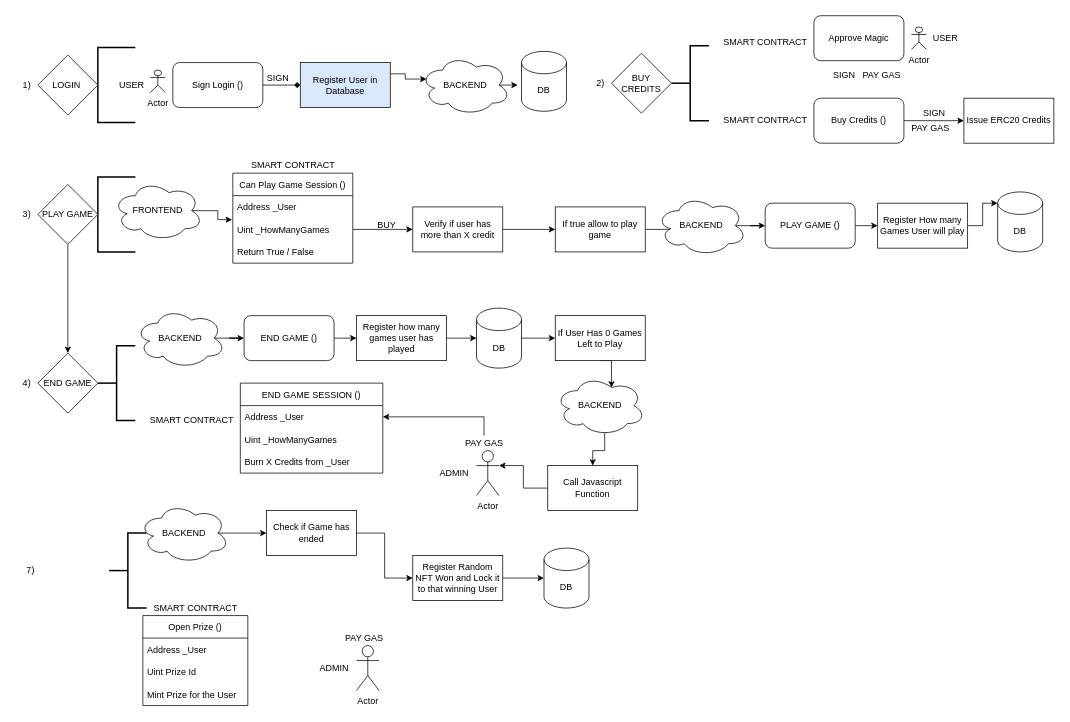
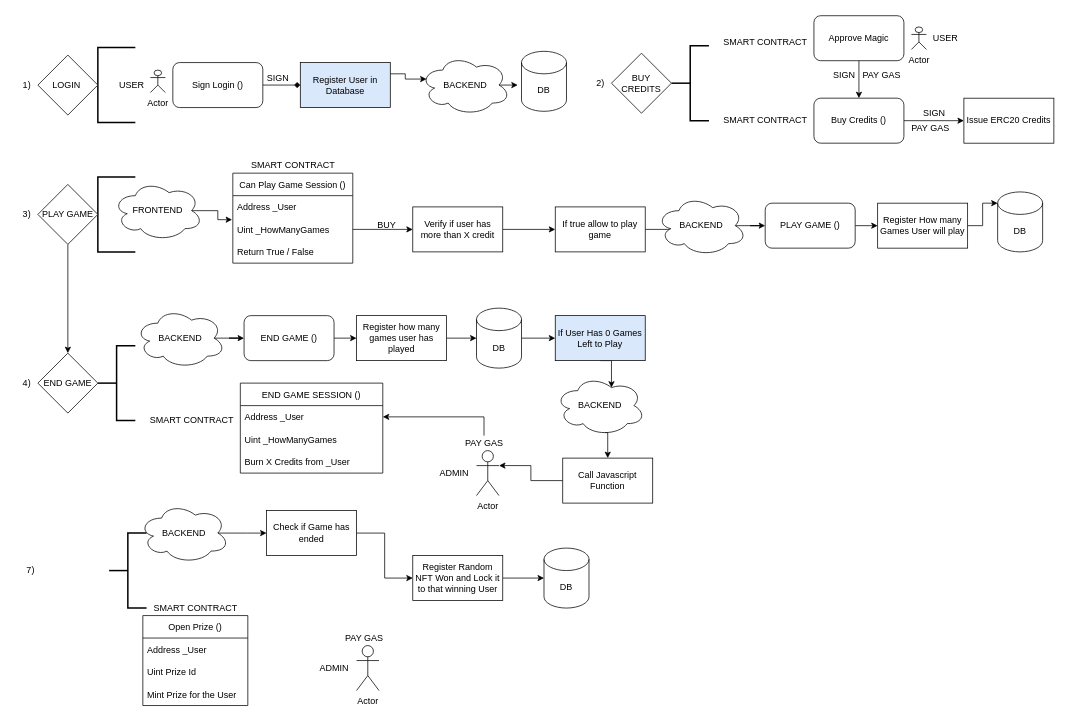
  <mxCell id="0" />
  <mxCell id="1" parent="0" />
  <mxCell id="2" style="edgeStyle=orthogonalEdgeStyle;rounded=0;orthogonalLoop=1;jettySize=auto;html=1;exitX=1;exitY=0.5;exitDx=0;exitDy=0;" edge="1" parent="1" source="3"><mxGeometry relative="1" as="geometry"><mxPoint x="1285" y="160" as="targetPoint" /></mxGeometry></mxCell>
  <mxCell id="3" value="Buy Credits ()" style="rounded=1;whiteSpace=wrap;html=1;" vertex="1" parent="1"><mxGeometry x="1085" y="130" width="120" height="60" as="geometry" /></mxCell>
+ <mxCell id="4" style="edgeStyle=orthogonalEdgeStyle;rounded=0;orthogonalLoop=1;jettySize=auto;html=1;exitX=0.5;exitY=1;exitDx=0;exitDy=0;entryX=0.5;entryY=0;entryDx=0;entryDy=0;" edge="1" parent="1" source="5" target="3"><mxGeometry relative="1" as="geometry" /></mxCell>
  <mxCell id="5" value="Approve Magic" style="rounded=1;whiteSpace=wrap;html=1;" vertex="1" parent="1"><mxGeometry x="1085" y="20" width="120" height="60" as="geometry" /></mxCell>
  <mxCell id="6" value="Issue ERC20 Credits" style="rounded=0;whiteSpace=wrap;html=1;" vertex="1" parent="1"><mxGeometry x="1285" y="130" width="120" height="60" as="geometry" /></mxCell>
  <mxCell id="7" style="edgeStyle=orthogonalEdgeStyle;rounded=0;orthogonalLoop=1;jettySize=auto;html=1;exitX=1;exitY=0.5;exitDx=0;exitDy=0;entryX=0;entryY=0.5;entryDx=0;entryDy=0;" edge="1" parent="1" source="8" target="10"><mxGeometry relative="1" as="geometry" /></mxCell>
  <mxCell id="8" value="Verify if user has more than X credit" style="rounded=0;whiteSpace=wrap;html=1;" vertex="1" parent="1"><mxGeometry x="550" y="275" width="120" height="60" as="geometry" /></mxCell>
  <mxCell id="9" style="edgeStyle=orthogonalEdgeStyle;rounded=0;orthogonalLoop=1;jettySize=auto;html=1;exitX=1;exitY=0.5;exitDx=0;exitDy=0;entryX=0.16;entryY=0.55;entryDx=0;entryDy=0;entryPerimeter=0;" edge="1" parent="1" source="10" target="23"><mxGeometry relative="1" as="geometry" /></mxCell>
  <mxCell id="10" value="If true allow to play game" style="rounded=0;whiteSpace=wrap;html=1;" vertex="1" parent="1"><mxGeometry x="740" y="275" width="120" height="60" as="geometry" /></mxCell>
  <mxCell id="11" value="Can Play Game Session ()" style="swimlane;fontStyle=0;childLayout=stackLayout;horizontal=1;startSize=30;horizontalStack=0;resizeParent=1;resizeParentMax=0;resizeLast=0;collapsible=1;marginBottom=0;" vertex="1" parent="1"><mxGeometry x="310" y="230" width="160" height="120" as="geometry" /></mxCell>
  <mxCell id="12" value="Address _User" style="text;strokeColor=none;fillColor=none;align=left;verticalAlign=middle;spacingLeft=4;spacingRight=4;overflow=hidden;points=[[0,0.5],[1,0.5]];portConstraint=eastwest;rotatable=0;" vertex="1" parent="11"><mxGeometry y="30" width="160" height="30" as="geometry" /></mxCell>
  <mxCell id="13" value="Uint _HowManyGames" style="text;strokeColor=none;fillColor=none;align=left;verticalAlign=middle;spacingLeft=4;spacingRight=4;overflow=hidden;points=[[0,0.5],[1,0.5]];portConstraint=eastwest;rotatable=0;" vertex="1" parent="11"><mxGeometry y="60" width="160" height="30" as="geometry" /></mxCell>
  <mxCell id="14" value="Return True / False" style="text;strokeColor=none;fillColor=none;align=left;verticalAlign=middle;spacingLeft=4;spacingRight=4;overflow=hidden;points=[[0,0.5],[1,0.5]];portConstraint=eastwest;rotatable=0;" vertex="1" parent="11"><mxGeometry y="90" width="160" height="30" as="geometry" /></mxCell>
  <mxCell id="15" style="edgeStyle=orthogonalEdgeStyle;rounded=0;orthogonalLoop=1;jettySize=auto;html=1;exitX=1;exitY=0.5;exitDx=0;exitDy=0;entryX=0;entryY=0.5;entryDx=0;entryDy=0;" edge="1" parent="1" source="13" target="8"><mxGeometry relative="1" as="geometry" /></mxCell>
  <mxCell id="16" value="SIGN" style="text;html=1;align=center;verticalAlign=middle;resizable=0;points=[];autosize=1;strokeColor=none;fillColor=none;" vertex="1" parent="1"><mxGeometry x="1105" y="90" width="40" height="20" as="geometry" /></mxCell>
  <mxCell id="17" value="SIGN" style="text;html=1;align=center;verticalAlign=middle;resizable=0;points=[];autosize=1;strokeColor=none;fillColor=none;" vertex="1" parent="1"><mxGeometry x="1225" y="140" width="40" height="20" as="geometry" /></mxCell>
  <mxCell id="18" value="BUY" style="text;html=1;align=center;verticalAlign=middle;resizable=0;points=[];autosize=1;strokeColor=none;fillColor=none;" vertex="1" parent="1"><mxGeometry x="490" y="290" width="50" height="20" as="geometry" /></mxCell>
  <mxCell id="19" value="Actor" style="shape=umlActor;verticalLabelPosition=bottom;verticalAlign=top;html=1;outlineConnect=0;" vertex="1" parent="1"><mxGeometry x="1215" y="35" width="20" height="30" as="geometry" /></mxCell>
  <mxCell id="20" style="edgeStyle=orthogonalEdgeStyle;rounded=0;orthogonalLoop=1;jettySize=auto;html=1;exitX=0.875;exitY=0.5;exitDx=0;exitDy=0;exitPerimeter=0;entryX=-0.006;entryY=1.067;entryDx=0;entryDy=0;entryPerimeter=0;" edge="1" parent="1" source="21" target="12"><mxGeometry relative="1" as="geometry" /></mxCell>
  <mxCell id="21" value="FRONTEND" style="ellipse;shape=cloud;whiteSpace=wrap;html=1;" vertex="1" parent="1"><mxGeometry x="150" y="240" width="120" height="80" as="geometry" /></mxCell>
  <mxCell id="22" style="edgeStyle=orthogonalEdgeStyle;rounded=0;orthogonalLoop=1;jettySize=auto;html=1;exitX=0.875;exitY=0.5;exitDx=0;exitDy=0;exitPerimeter=0;entryX=0;entryY=0.5;entryDx=0;entryDy=0;" edge="1" parent="1" source="23" target="25"><mxGeometry relative="1" as="geometry" /></mxCell>
  <mxCell id="23" value="BACKEND" style="ellipse;shape=cloud;whiteSpace=wrap;html=1;" vertex="1" parent="1"><mxGeometry x="875" y="260" width="120" height="80" as="geometry" /></mxCell>
  <mxCell id="24" style="edgeStyle=orthogonalEdgeStyle;rounded=0;orthogonalLoop=1;jettySize=auto;html=1;exitX=1;exitY=0.5;exitDx=0;exitDy=0;entryX=0;entryY=0.5;entryDx=0;entryDy=0;" edge="1" parent="1" source="25" target="74"><mxGeometry relative="1" as="geometry" /></mxCell>
  <mxCell id="25" value="PLAY GAME ()" style="rounded=1;whiteSpace=wrap;html=1;" vertex="1" parent="1"><mxGeometry x="1020" y="270" width="120" height="60" as="geometry" /></mxCell>
  <mxCell id="26" style="edgeStyle=orthogonalEdgeStyle;rounded=0;orthogonalLoop=1;jettySize=auto;html=1;exitX=1;exitY=0.5;exitDx=0;exitDy=0;entryX=0;entryY=0.5;entryDx=0;entryDy=0;" edge="1" parent="1" source="27" target="32"><mxGeometry relative="1" as="geometry" /></mxCell>
  <mxCell id="27" value="END GAME ()" style="rounded=1;whiteSpace=wrap;html=1;" vertex="1" parent="1"><mxGeometry x="325" y="420" width="120" height="60" as="geometry" /></mxCell>
  <mxCell id="28" value="USER" style="text;html=1;align=center;verticalAlign=middle;resizable=0;points=[];autosize=1;strokeColor=none;fillColor=none;" vertex="1" parent="1"><mxGeometry x="1235" y="40" width="50" height="20" as="geometry" /></mxCell>
  <mxCell id="29" value="Actor" style="shape=umlActor;verticalLabelPosition=bottom;verticalAlign=top;html=1;outlineConnect=0;" vertex="1" parent="1"><mxGeometry x="635" y="600" width="30" height="60" as="geometry" /></mxCell>
  <mxCell id="30" value="ADMIN" style="text;html=1;align=center;verticalAlign=middle;resizable=0;points=[];autosize=1;strokeColor=none;fillColor=none;" vertex="1" parent="1"><mxGeometry x="580" y="620" width="50" height="20" as="geometry" /></mxCell>
  <mxCell id="31" style="edgeStyle=orthogonalEdgeStyle;rounded=0;orthogonalLoop=1;jettySize=auto;html=1;exitX=1;exitY=0.5;exitDx=0;exitDy=0;entryX=0;entryY=0.5;entryDx=0;entryDy=0;entryPerimeter=0;" edge="1" parent="1" source="32" target="34"><mxGeometry relative="1" as="geometry" /></mxCell>
  <mxCell id="32" value="Register how many games user has played" style="rounded=0;whiteSpace=wrap;html=1;" vertex="1" parent="1"><mxGeometry x="475" y="420" width="120" height="60" as="geometry" /></mxCell>
  <mxCell id="33" style="edgeStyle=orthogonalEdgeStyle;rounded=0;orthogonalLoop=1;jettySize=auto;html=1;exitX=1;exitY=0.5;exitDx=0;exitDy=0;exitPerimeter=0;" edge="1" parent="1" source="34" target="76"><mxGeometry relative="1" as="geometry"><mxPoint x="760" y="450" as="targetPoint" /></mxGeometry></mxCell>
  <mxCell id="34" value="DB" style="shape=cylinder3;whiteSpace=wrap;html=1;boundedLbl=1;backgroundOutline=1;size=15;" vertex="1" parent="1"><mxGeometry x="635" y="410" width="60" height="80" as="geometry" /></mxCell>
  <mxCell id="35" style="edgeStyle=orthogonalEdgeStyle;rounded=0;orthogonalLoop=1;jettySize=auto;html=1;exitX=0.875;exitY=0.5;exitDx=0;exitDy=0;exitPerimeter=0;entryX=0;entryY=0.5;entryDx=0;entryDy=0;" edge="1" parent="1" source="36" target="27"><mxGeometry relative="1" as="geometry" /></mxCell>
  <mxCell id="36" value="BACKEND" style="ellipse;shape=cloud;whiteSpace=wrap;html=1;" vertex="1" parent="1"><mxGeometry x="180" y="410" width="120" height="80" as="geometry" /></mxCell>
  <mxCell id="37" value="SMART CONTRACT" style="text;html=1;align=center;verticalAlign=middle;resizable=0;points=[];autosize=1;strokeColor=none;fillColor=none;" vertex="1" parent="1"><mxGeometry x="325" y="210" width="130" height="20" as="geometry" /></mxCell>
  <mxCell id="38" value="SMART CONTRACT" style="text;html=1;align=center;verticalAlign=middle;resizable=0;points=[];autosize=1;strokeColor=none;fillColor=none;" vertex="1" parent="1"><mxGeometry x="955" y="150" width="130" height="20" as="geometry" /></mxCell>
  <mxCell id="39" value="SMART CONTRACT" style="text;html=1;align=center;verticalAlign=middle;resizable=0;points=[];autosize=1;strokeColor=none;fillColor=none;" vertex="1" parent="1"><mxGeometry x="955" y="45" width="130" height="20" as="geometry" /></mxCell>
  <mxCell id="40" value="END GAME SESSION ()" style="swimlane;fontStyle=0;childLayout=stackLayout;horizontal=1;startSize=30;horizontalStack=0;resizeParent=1;resizeParentMax=0;resizeLast=0;collapsible=1;marginBottom=0;" vertex="1" parent="1"><mxGeometry x="320" y="510" width="190" height="120" as="geometry" /></mxCell>
  <mxCell id="41" value="Address _User" style="text;strokeColor=none;fillColor=none;align=left;verticalAlign=middle;spacingLeft=4;spacingRight=4;overflow=hidden;points=[[0,0.5],[1,0.5]];portConstraint=eastwest;rotatable=0;" vertex="1" parent="40"><mxGeometry y="30" width="190" height="30" as="geometry" /></mxCell>
  <mxCell id="42" value="Uint _HowManyGames" style="text;strokeColor=none;fillColor=none;align=left;verticalAlign=middle;spacingLeft=4;spacingRight=4;overflow=hidden;points=[[0,0.5],[1,0.5]];portConstraint=eastwest;rotatable=0;" vertex="1" parent="40"><mxGeometry y="60" width="190" height="30" as="geometry" /></mxCell>
  <mxCell id="43" value="Burn X Credits from _User" style="text;strokeColor=none;fillColor=none;align=left;verticalAlign=middle;spacingLeft=4;spacingRight=4;overflow=hidden;points=[[0,0.5],[1,0.5]];portConstraint=eastwest;rotatable=0;" vertex="1" parent="40"><mxGeometry y="90" width="190" height="30" as="geometry" /></mxCell>
  <mxCell id="44" value="" style="strokeWidth=2;html=1;shape=mxgraph.flowchart.annotation_2;align=left;labelPosition=right;pointerEvents=1;" vertex="1" parent="1"><mxGeometry x="895" y="60" width="50" height="100" as="geometry" /></mxCell>
  <mxCell id="45" value="BUY CREDITS" style="rhombus;whiteSpace=wrap;html=1;" vertex="1" parent="1"><mxGeometry x="815" y="70" width="80" height="80" as="geometry" /></mxCell>
  <mxCell id="46" style="edgeStyle=orthogonalEdgeStyle;rounded=0;orthogonalLoop=1;jettySize=auto;html=1;exitX=1;exitY=0.5;exitDx=0;exitDy=0;entryX=0;entryY=0.5;entryDx=0;entryDy=0;endArrow=diamond;" edge="1" parent="1" source="47" target="49"><mxGeometry relative="1" as="geometry" /></mxCell>
  <mxCell id="47" value="Sign Login ()" style="rounded=1;whiteSpace=wrap;html=1;" vertex="1" parent="1"><mxGeometry x="230" y="82.5" width="120" height="60" as="geometry" /></mxCell>
  <mxCell id="48" style="edgeStyle=orthogonalEdgeStyle;rounded=0;orthogonalLoop=1;jettySize=auto;html=1;exitX=1;exitY=0.25;exitDx=0;exitDy=0;entryX=0.07;entryY=0.4;entryDx=0;entryDy=0;entryPerimeter=0;" edge="1" parent="1" source="49" target="53"><mxGeometry relative="1" as="geometry" /></mxCell>
  <mxCell id="49" value="Register User in Database" style="rounded=0;whiteSpace=wrap;html=1;fillColor=#dae8fc;" vertex="1" parent="1"><mxGeometry x="400" y="82.5" width="120" height="60" as="geometry" /></mxCell>
  <mxCell id="50" value="Actor" style="shape=umlActor;verticalLabelPosition=bottom;verticalAlign=top;html=1;outlineConnect=0;" vertex="1" parent="1"><mxGeometry x="200" y="92.5" width="20" height="30" as="geometry" /></mxCell>
  <mxCell id="51" value="SIGN" style="text;html=1;align=center;verticalAlign=middle;resizable=0;points=[];autosize=1;strokeColor=none;fillColor=none;" vertex="1" parent="1"><mxGeometry x="350" y="92.5" width="40" height="20" as="geometry" /></mxCell>
  <mxCell id="52" style="edgeStyle=orthogonalEdgeStyle;rounded=0;orthogonalLoop=1;jettySize=auto;html=1;exitX=0.875;exitY=0.5;exitDx=0;exitDy=0;exitPerimeter=0;" edge="1" parent="1" source="53"><mxGeometry relative="1" as="geometry"><mxPoint x="690" y="112.5" as="targetPoint" /></mxGeometry></mxCell>
  <mxCell id="53" value="BACKEND" style="ellipse;shape=cloud;whiteSpace=wrap;html=1;" vertex="1" parent="1"><mxGeometry x="560" y="72.5" width="120" height="80" as="geometry" /></mxCell>
  <mxCell id="54" value="USER" style="text;html=1;align=center;verticalAlign=middle;resizable=0;points=[];autosize=1;strokeColor=none;fillColor=none;" vertex="1" parent="1"><mxGeometry x="150" y="102.5" width="50" height="20" as="geometry" /></mxCell>
  <mxCell id="55" value="DB" style="shape=cylinder3;whiteSpace=wrap;html=1;boundedLbl=1;backgroundOutline=1;size=15;" vertex="1" parent="1"><mxGeometry x="695" y="67.5" width="60" height="80" as="geometry" /></mxCell>
  <mxCell id="56" value="" style="strokeWidth=2;html=1;shape=mxgraph.flowchart.annotation_1;align=left;pointerEvents=1;" vertex="1" parent="1"><mxGeometry x="130" y="62.5" width="50" height="100" as="geometry" /></mxCell>
  <mxCell id="57" value="LOGIN&amp;nbsp;" style="rhombus;whiteSpace=wrap;html=1;" vertex="1" parent="1"><mxGeometry x="50" y="72.5" width="80" height="80" as="geometry" /></mxCell>
  <mxCell id="58" value="" style="strokeWidth=2;html=1;shape=mxgraph.flowchart.annotation_1;align=left;pointerEvents=1;" vertex="1" parent="1"><mxGeometry x="130" y="235" width="50" height="100" as="geometry" /></mxCell>
  <mxCell id="59" style="edgeStyle=orthogonalEdgeStyle;rounded=0;orthogonalLoop=1;jettySize=auto;html=1;exitX=0.5;exitY=1;exitDx=0;exitDy=0;entryX=0.5;entryY=0;entryDx=0;entryDy=0;" edge="1" parent="1" source="60" target="67"><mxGeometry relative="1" as="geometry" /></mxCell>
  <mxCell id="60" value="PLAY GAME" style="rhombus;whiteSpace=wrap;html=1;" vertex="1" parent="1"><mxGeometry x="50" y="245" width="80" height="80" as="geometry" /></mxCell>
  <mxCell id="61" value="1)" style="text;html=1;align=center;verticalAlign=middle;resizable=0;points=[];autosize=1;strokeColor=none;fillColor=none;" vertex="1" parent="1"><mxGeometry x="20" y="102.5" width="30" height="20" as="geometry" /></mxCell>
  <mxCell id="62" value="2)" style="text;html=1;align=center;verticalAlign=middle;resizable=0;points=[];autosize=1;strokeColor=none;fillColor=none;" vertex="1" parent="1"><mxGeometry x="785" y="100" width="30" height="20" as="geometry" /></mxCell>
  <mxCell id="63" value="3)" style="text;html=1;align=center;verticalAlign=middle;resizable=0;points=[];autosize=1;strokeColor=none;fillColor=none;" vertex="1" parent="1"><mxGeometry x="20" y="275" width="30" height="20" as="geometry" /></mxCell>
  <mxCell id="64" value="" style="strokeWidth=2;html=1;shape=mxgraph.flowchart.annotation_2;align=left;labelPosition=right;pointerEvents=1;" vertex="1" parent="1"><mxGeometry x="130" y="460" width="50" height="100" as="geometry" /></mxCell>
  <mxCell id="65" value="SMART CONTRACT" style="text;html=1;align=center;verticalAlign=middle;resizable=0;points=[];autosize=1;strokeColor=none;fillColor=none;" vertex="1" parent="1"><mxGeometry x="190" y="550" width="130" height="20" as="geometry" /></mxCell>
  <mxCell id="66" value="4)" style="text;html=1;align=center;verticalAlign=middle;resizable=0;points=[];autosize=1;strokeColor=none;fillColor=none;" vertex="1" parent="1"><mxGeometry x="20" y="500" width="30" height="20" as="geometry" /></mxCell>
  <mxCell id="67" value="END GAME" style="rhombus;whiteSpace=wrap;html=1;" vertex="1" parent="1"><mxGeometry x="50" y="470" width="80" height="80" as="geometry" /></mxCell>
  <mxCell id="68" style="edgeStyle=orthogonalEdgeStyle;rounded=0;orthogonalLoop=1;jettySize=auto;html=1;entryX=1;entryY=0.5;entryDx=0;entryDy=0;" edge="1" parent="1" source="69" target="41"><mxGeometry relative="1" as="geometry" /></mxCell>
  <mxCell id="69" value="PAY GAS" style="text;html=1;align=center;verticalAlign=middle;resizable=0;points=[];autosize=1;strokeColor=none;fillColor=none;" vertex="1" parent="1"><mxGeometry x="610" y="580" width="70" height="20" as="geometry" /></mxCell>
  <mxCell id="70" value="PAY GAS" style="text;html=1;align=center;verticalAlign=middle;resizable=0;points=[];autosize=1;strokeColor=none;fillColor=none;" vertex="1" parent="1"><mxGeometry x="1140" y="90" width="70" height="20" as="geometry" /></mxCell>
  <mxCell id="71" value="PAY GAS" style="text;html=1;align=center;verticalAlign=middle;resizable=0;points=[];autosize=1;strokeColor=none;fillColor=none;" vertex="1" parent="1"><mxGeometry x="1205" y="160" width="70" height="20" as="geometry" /></mxCell>
  <mxCell id="72" value="DB" style="shape=cylinder3;whiteSpace=wrap;html=1;boundedLbl=1;backgroundOutline=1;size=15;" vertex="1" parent="1"><mxGeometry x="1330" y="255" width="60" height="80" as="geometry" /></mxCell>
  <mxCell id="73" style="edgeStyle=orthogonalEdgeStyle;rounded=0;orthogonalLoop=1;jettySize=auto;html=1;exitX=1;exitY=0.5;exitDx=0;exitDy=0;entryX=0;entryY=0;entryDx=0;entryDy=15;entryPerimeter=0;" edge="1" parent="1" source="74" target="72"><mxGeometry relative="1" as="geometry" /></mxCell>
  <mxCell id="74" value="Register How many Games User will play" style="rounded=0;whiteSpace=wrap;html=1;" vertex="1" parent="1"><mxGeometry x="1170" y="270" width="120" height="60" as="geometry" /></mxCell>
  <mxCell id="75" style="edgeStyle=orthogonalEdgeStyle;rounded=0;orthogonalLoop=1;jettySize=auto;html=1;exitX=0.5;exitY=1;exitDx=0;exitDy=0;entryX=0.625;entryY=0.2;entryDx=0;entryDy=0;entryPerimeter=0;" edge="1" parent="1" source="76" target="80"><mxGeometry relative="1" as="geometry" /></mxCell>
- <mxCell id="76" value="If User Has 0 Games Left to Play" style="rounded=0;whiteSpace=wrap;html=1;" vertex="1" parent="1"><mxGeometry x="740" y="420" width="120" height="60" as="geometry" /></mxCell>
+ <mxCell id="76" value="If User Has 0 Games Left to Play" style="rounded=0;whiteSpace=wrap;html=1;fillColor=#dae8fc;" vertex="1" parent="1"><mxGeometry x="740" y="420" width="120" height="60" as="geometry" /></mxCell>
  <mxCell id="77" style="edgeStyle=orthogonalEdgeStyle;rounded=0;orthogonalLoop=1;jettySize=auto;html=1;exitX=0;exitY=0.5;exitDx=0;exitDy=0;entryX=1;entryY=0.333;entryDx=0;entryDy=0;entryPerimeter=0;" edge="1" parent="1" source="78" target="29"><mxGeometry relative="1" as="geometry" /></mxCell>
- <mxCell id="78" value="Call Javascript Function" style="rounded=0;whiteSpace=wrap;html=1;" vertex="1" parent="1"><mxGeometry x="730" y="620" width="120" height="60" as="geometry" /></mxCell>
+ <mxCell id="78" value="Call Javascript Function" style="rounded=0;whiteSpace=wrap;html=1;" vertex="1" parent="1"><mxGeometry x="750" y="610" width="120" height="60" as="geometry" /></mxCell>
  <mxCell id="79" style="edgeStyle=orthogonalEdgeStyle;rounded=0;orthogonalLoop=1;jettySize=auto;html=1;exitX=0.55;exitY=0.95;exitDx=0;exitDy=0;exitPerimeter=0;entryX=0.5;entryY=0;entryDx=0;entryDy=0;" edge="1" parent="1" source="80" target="78"><mxGeometry relative="1" as="geometry" /></mxCell>
  <mxCell id="80" value="BACKEND" style="ellipse;shape=cloud;whiteSpace=wrap;html=1;" vertex="1" parent="1"><mxGeometry x="740" y="500" width="120" height="80" as="geometry" /></mxCell>
  <mxCell id="81" value="7)" style="text;html=1;align=center;verticalAlign=middle;resizable=0;points=[];autosize=1;strokeColor=none;fillColor=none;" vertex="1" parent="1"><mxGeometry x="25" y="750" width="30" height="20" as="geometry" /></mxCell>
  <mxCell id="82" value="" style="strokeWidth=2;html=1;shape=mxgraph.flowchart.annotation_2;align=left;labelPosition=right;pointerEvents=1;" vertex="1" parent="1"><mxGeometry x="145" y="710" width="50" height="100" as="geometry" /></mxCell>
  <mxCell id="83" style="edgeStyle=orthogonalEdgeStyle;rounded=0;orthogonalLoop=1;jettySize=auto;html=1;exitX=0.875;exitY=0.5;exitDx=0;exitDy=0;exitPerimeter=0;" edge="1" parent="1" source="84"><mxGeometry relative="1" as="geometry"><mxPoint x="355" y="710" as="targetPoint" /></mxGeometry></mxCell>
  <mxCell id="84" value="BACKEND" style="ellipse;shape=cloud;whiteSpace=wrap;html=1;" vertex="1" parent="1"><mxGeometry x="185" y="670" width="120" height="80" as="geometry" /></mxCell>
  <mxCell id="85" style="edgeStyle=orthogonalEdgeStyle;rounded=0;orthogonalLoop=1;jettySize=auto;html=1;exitX=1;exitY=0.5;exitDx=0;exitDy=0;" edge="1" parent="1" source="86" target="88"><mxGeometry relative="1" as="geometry"><mxPoint x="540" y="710" as="targetPoint" /></mxGeometry></mxCell>
  <mxCell id="86" value="Check if Game has ended" style="rounded=0;whiteSpace=wrap;html=1;" vertex="1" parent="1"><mxGeometry x="355" y="680" width="120" height="60" as="geometry" /></mxCell>
  <mxCell id="87" style="edgeStyle=orthogonalEdgeStyle;rounded=0;orthogonalLoop=1;jettySize=auto;html=1;exitX=1;exitY=0.5;exitDx=0;exitDy=0;entryX=0;entryY=0.5;entryDx=0;entryDy=0;entryPerimeter=0;" edge="1" parent="1" source="88" target="89"><mxGeometry relative="1" as="geometry" /></mxCell>
  <mxCell id="88" value="Register Random NFT Won and Lock it to that winning User" style="rounded=0;whiteSpace=wrap;html=1;" vertex="1" parent="1"><mxGeometry x="550" y="740" width="120" height="60" as="geometry" /></mxCell>
  <mxCell id="89" value="DB" style="shape=cylinder3;whiteSpace=wrap;html=1;boundedLbl=1;backgroundOutline=1;size=15;" vertex="1" parent="1"><mxGeometry x="725" y="730" width="60" height="80" as="geometry" /></mxCell>
  <mxCell id="90" value="Open Prize ()" style="swimlane;fontStyle=0;childLayout=stackLayout;horizontal=1;startSize=30;horizontalStack=0;resizeParent=1;resizeParentMax=0;resizeLast=0;collapsible=1;marginBottom=0;" vertex="1" parent="1"><mxGeometry x="190" y="820" width="140" height="120" as="geometry" /></mxCell>
  <mxCell id="91" value="Address _User" style="text;strokeColor=none;fillColor=none;align=left;verticalAlign=middle;spacingLeft=4;spacingRight=4;overflow=hidden;points=[[0,0.5],[1,0.5]];portConstraint=eastwest;rotatable=0;" vertex="1" parent="90"><mxGeometry y="30" width="140" height="30" as="geometry" /></mxCell>
  <mxCell id="92" value="Uint Prize Id" style="text;strokeColor=none;fillColor=none;align=left;verticalAlign=middle;spacingLeft=4;spacingRight=4;overflow=hidden;points=[[0,0.5],[1,0.5]];portConstraint=eastwest;rotatable=0;" vertex="1" parent="90"><mxGeometry y="60" width="140" height="30" as="geometry" /></mxCell>
  <mxCell id="93" value="Mint Prize for the User" style="text;strokeColor=none;fillColor=none;align=left;verticalAlign=middle;spacingLeft=4;spacingRight=4;overflow=hidden;points=[[0,0.5],[1,0.5]];portConstraint=eastwest;rotatable=0;" vertex="1" parent="90"><mxGeometry y="90" width="140" height="30" as="geometry" /></mxCell>
  <mxCell id="94" value="SMART CONTRACT" style="text;html=1;align=center;verticalAlign=middle;resizable=0;points=[];autosize=1;strokeColor=none;fillColor=none;" vertex="1" parent="1"><mxGeometry x="195" y="800" width="130" height="20" as="geometry" /></mxCell>
  <mxCell id="95" value="Actor" style="shape=umlActor;verticalLabelPosition=bottom;verticalAlign=top;html=1;outlineConnect=0;" vertex="1" parent="1"><mxGeometry x="475" y="860" width="30" height="60" as="geometry" /></mxCell>
  <mxCell id="96" value="ADMIN" style="text;html=1;align=center;verticalAlign=middle;resizable=0;points=[];autosize=1;strokeColor=none;fillColor=none;" vertex="1" parent="1"><mxGeometry x="420" y="880" width="50" height="20" as="geometry" /></mxCell>
  <mxCell id="97" value="PAY GAS" style="text;html=1;align=center;verticalAlign=middle;resizable=0;points=[];autosize=1;strokeColor=none;fillColor=none;" vertex="1" parent="1"><mxGeometry x="450" y="840" width="70" height="20" as="geometry" /></mxCell>
